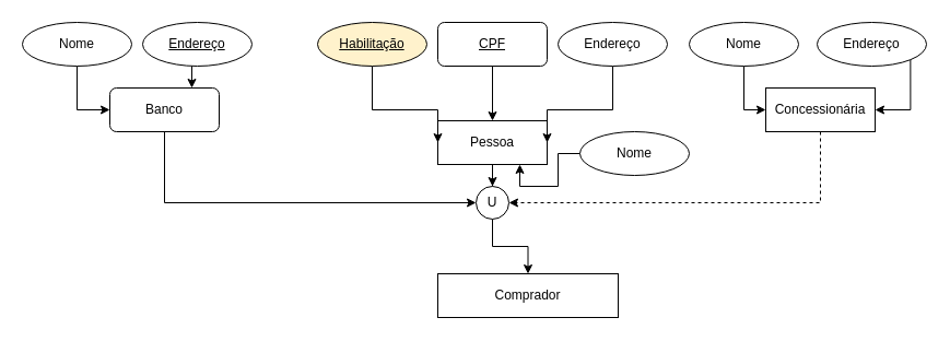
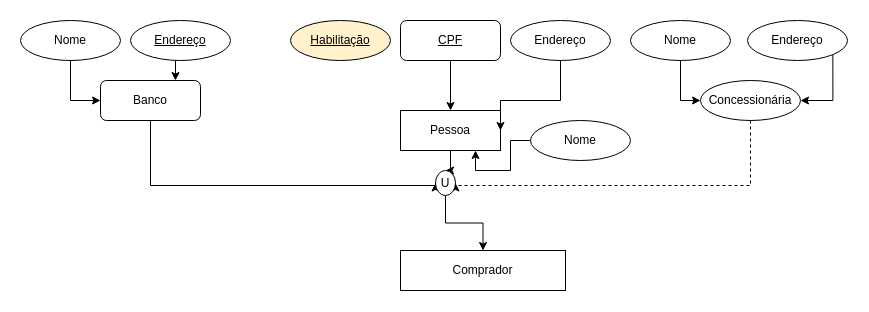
  <mxCell id="0" />
  <mxCell id="1" parent="0" />
  <mxCell id="2" style="edgeStyle=orthogonalEdgeStyle;rounded=0;orthogonalLoop=1;jettySize=auto;html=1;entryX=0;entryY=0.5;entryDx=0;entryDy=0;" edge="1" parent="1" source="3" target="9"><mxGeometry relative="1" as="geometry"><Array as="points"><mxPoint x="150" y="185" /></Array></mxGeometry></mxCell>
  <mxCell id="3" value="Banco" style="whiteSpace=wrap;html=1;align=center;rounded=1;" vertex="1" parent="1"><mxGeometry x="100" y="80" width="100" height="40" as="geometry" /></mxCell>
  <mxCell id="4" style="edgeStyle=orthogonalEdgeStyle;rounded=0;orthogonalLoop=1;jettySize=auto;html=1;entryX=0.5;entryY=0;entryDx=0;entryDy=0;" edge="1" parent="1" source="5" target="9"><mxGeometry relative="1" as="geometry" /></mxCell>
  <mxCell id="5" value="Pessoa" style="whiteSpace=wrap;html=1;align=center;" vertex="1" parent="1"><mxGeometry x="400" y="110" width="100" height="40" as="geometry" /></mxCell>
  <mxCell id="6" style="edgeStyle=orthogonalEdgeStyle;rounded=0;orthogonalLoop=1;jettySize=auto;html=1;entryX=1;entryY=0.5;entryDx=0;entryDy=0;dashed=1;" edge="1" parent="1" source="7" target="9"><mxGeometry relative="1" as="geometry"><Array as="points"><mxPoint x="750" y="185" /></Array></mxGeometry></mxCell>
- <mxCell id="7" value="Concessionária" style="whiteSpace=wrap;html=1;align=center;" vertex="1" parent="1"><mxGeometry x="700" y="80" width="100" height="40" as="geometry" /></mxCell>
+ <mxCell id="7" value="Concessionária" style="ellipse;whiteSpace=wrap;html=1;align=center;" vertex="1" parent="1"><mxGeometry x="700" y="80" width="100" height="40" as="geometry" /></mxCell>
  <mxCell id="8" style="edgeStyle=orthogonalEdgeStyle;rounded=0;orthogonalLoop=1;jettySize=auto;html=1;entryX=0.5;entryY=0;entryDx=0;entryDy=0;" edge="1" parent="1" source="9" target="26"><mxGeometry relative="1" as="geometry" /></mxCell>
- <mxCell id="9" value="U" style="ellipse;whiteSpace=wrap;html=1;aspect=fixed;" vertex="1" parent="1"><mxGeometry x="435" y="170" width="30" height="30" as="geometry" /></mxCell>
- <mxCell id="10" style="edgeStyle=orthogonalEdgeStyle;rounded=0;orthogonalLoop=1;jettySize=auto;html=1;entryX=0;entryY=0.5;entryDx=0;entryDy=0;exitX=0.5;exitY=1;exitDx=0;exitDy=0;" edge="1" parent="1" source="11" target="5"><mxGeometry relative="1" as="geometry"><Array as="points"><mxPoint x="340" y="100" /></Array></mxGeometry></mxCell>
+ <mxCell id="9" value="U" style="ellipse;whiteSpace=wrap;html=1;aspect=fixed;" vertex="1" parent="1"><mxGeometry x="435" y="170" width="20" height="25" as="geometry" /></mxCell>
  <mxCell id="11" value="Habilitação" style="ellipse;whiteSpace=wrap;html=1;align=center;fontStyle=4;fillColor=#fff2cc;" vertex="1" parent="1"><mxGeometry x="290" y="20" width="100" height="40" as="geometry" /></mxCell>
  <mxCell id="12" style="edgeStyle=orthogonalEdgeStyle;rounded=0;orthogonalLoop=1;jettySize=auto;html=1;entryX=0.5;entryY=0;entryDx=0;entryDy=0;" edge="1" parent="1" source="13" target="5"><mxGeometry relative="1" as="geometry" /></mxCell>
  <mxCell id="13" value="CPF" style="whiteSpace=wrap;html=1;align=center;fontStyle=4;rounded=1;" vertex="1" parent="1"><mxGeometry x="400" y="20" width="100" height="40" as="geometry" /></mxCell>
  <mxCell id="14" style="edgeStyle=orthogonalEdgeStyle;rounded=0;orthogonalLoop=1;jettySize=auto;html=1;entryX=1;entryY=0.5;entryDx=0;entryDy=0;" edge="1" parent="1" source="15" target="5"><mxGeometry relative="1" as="geometry"><Array as="points"><mxPoint x="560" y="100" /></Array></mxGeometry></mxCell>
  <mxCell id="15" value="Endereço" style="ellipse;whiteSpace=wrap;html=1;align=center;" vertex="1" parent="1"><mxGeometry x="510" y="20" width="100" height="40" as="geometry" /></mxCell>
  <mxCell id="16" style="edgeStyle=orthogonalEdgeStyle;rounded=0;orthogonalLoop=1;jettySize=auto;html=1;entryX=0.75;entryY=0;entryDx=0;entryDy=0;" edge="1" parent="1" source="17" target="3"><mxGeometry relative="1" as="geometry"><Array as="points"><mxPoint x="175" y="40" /><mxPoint x="175" y="40" /></Array></mxGeometry></mxCell>
  <mxCell id="17" value="Endereço" style="ellipse;whiteSpace=wrap;html=1;align=center;fontStyle=4;" vertex="1" parent="1"><mxGeometry x="130" y="20" width="100" height="40" as="geometry" /></mxCell>
  <mxCell id="18" style="edgeStyle=orthogonalEdgeStyle;rounded=0;orthogonalLoop=1;jettySize=auto;html=1;entryX=0;entryY=0.5;entryDx=0;entryDy=0;" edge="1" parent="1" source="19" target="3"><mxGeometry relative="1" as="geometry" /></mxCell>
  <mxCell id="19" value="Nome" style="ellipse;whiteSpace=wrap;html=1;align=center;" vertex="1" parent="1"><mxGeometry y="20" width="100" height="40" as="geometry" x="20" /></mxCell>
  <mxCell id="20" style="edgeStyle=orthogonalEdgeStyle;rounded=0;orthogonalLoop=1;jettySize=auto;html=1;entryX=0.75;entryY=1;entryDx=0;entryDy=0;" edge="1" parent="1" source="21" target="5"><mxGeometry relative="1" as="geometry" /></mxCell>
  <mxCell id="21" value="Nome" style="ellipse;whiteSpace=wrap;html=1;align=center;" vertex="1" parent="1"><mxGeometry x="530" y="120" width="100" height="40" as="geometry" /></mxCell>
  <mxCell id="22" style="edgeStyle=orthogonalEdgeStyle;rounded=0;orthogonalLoop=1;jettySize=auto;html=1;entryX=0;entryY=0.5;entryDx=0;entryDy=0;" edge="1" parent="1" source="23" target="7"><mxGeometry relative="1" as="geometry" /></mxCell>
  <mxCell id="23" value="Nome&lt;br&gt;" style="ellipse;whiteSpace=wrap;html=1;align=center;" vertex="1" parent="1"><mxGeometry x="630" y="20" width="100" height="40" as="geometry" /></mxCell>
  <mxCell id="24" style="edgeStyle=orthogonalEdgeStyle;rounded=0;orthogonalLoop=1;jettySize=auto;html=1;exitX=1;exitY=1;exitDx=0;exitDy=0;entryX=1;entryY=0.5;entryDx=0;entryDy=0;" edge="1" parent="1" source="25" target="7"><mxGeometry relative="1" as="geometry" /></mxCell>
  <mxCell id="25" value="Endereço" style="ellipse;whiteSpace=wrap;html=1;align=center;" vertex="1" parent="1"><mxGeometry x="747" y="20" width="100" height="40" as="geometry" /></mxCell>
  <mxCell id="26" value="Comprador" style="whiteSpace=wrap;html=1;align=center;" vertex="1" parent="1"><mxGeometry x="400" y="250" width="165" height="40" as="geometry" /></mxCell>
